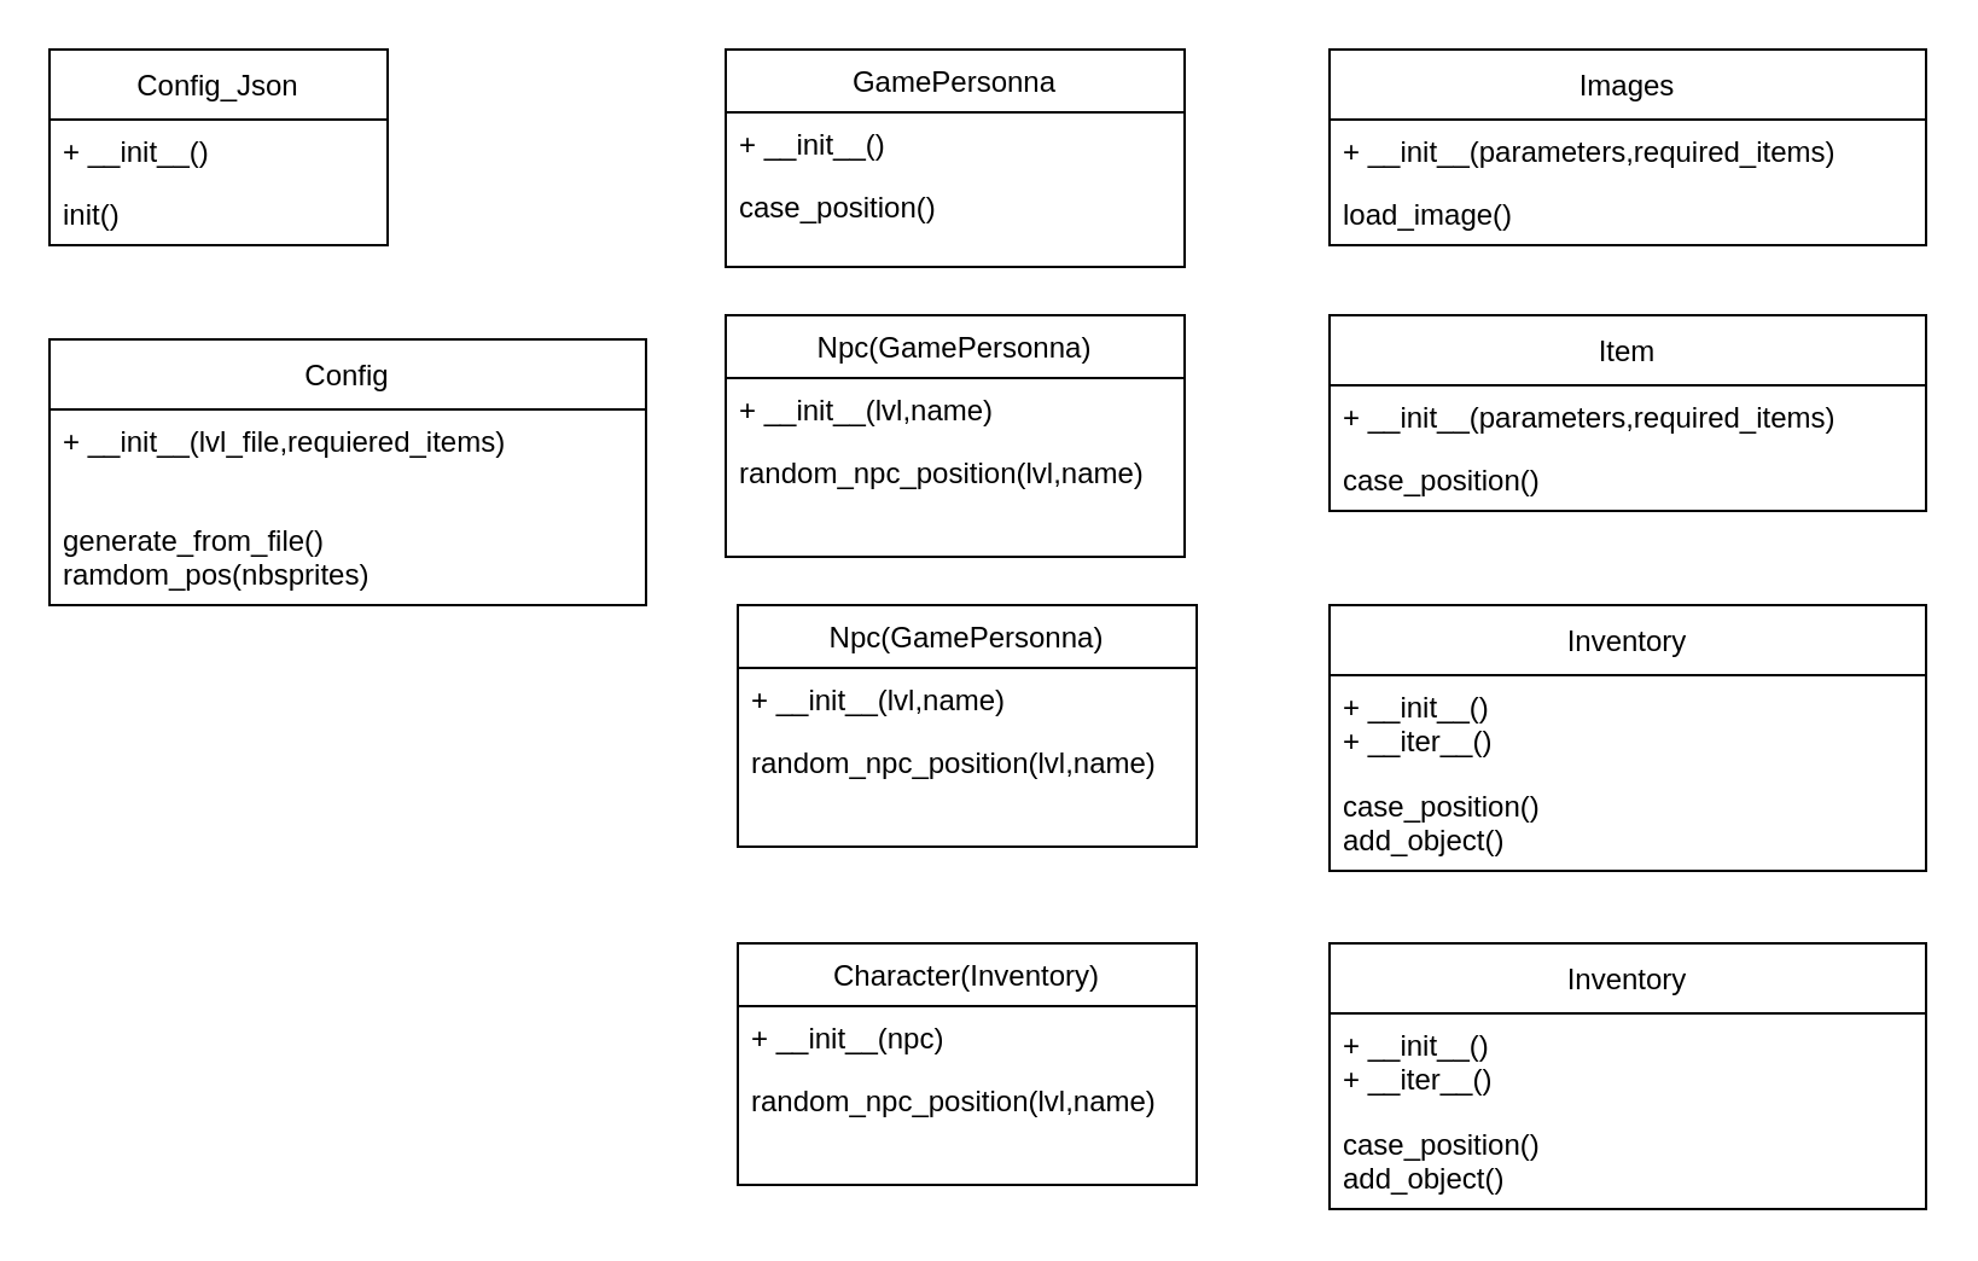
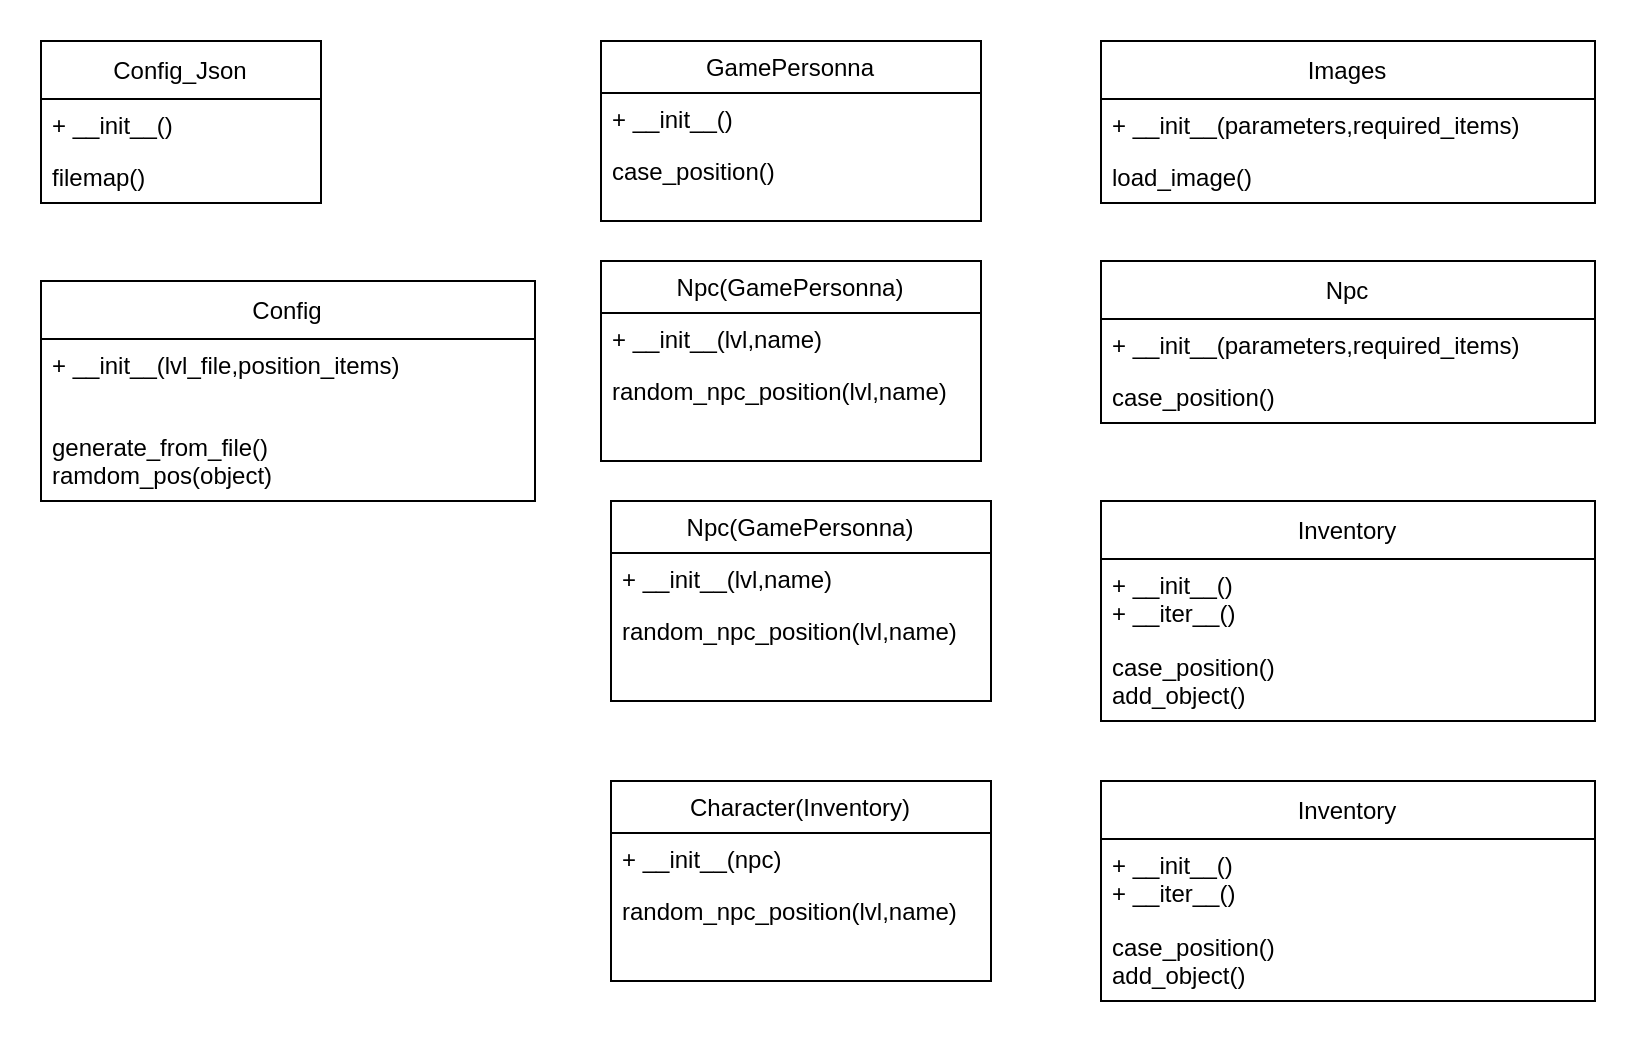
  <mxCell id="0" />
  <mxCell id="1" parent="0" />
  <mxCell id="2" value="Config_Json" style="swimlane;fontStyle=0;childLayout=stackLayout;horizontal=1;startSize=29;fillColor=none;horizontalStack=0;resizeParent=1;resizeParentMax=0;resizeLast=0;collapsible=1;marginBottom=0;" vertex="1" parent="1"><mxGeometry x="20" y="20" width="140" height="81" as="geometry" /></mxCell>
  <mxCell id="3" value="+ __init__()" style="text;strokeColor=none;fillColor=none;align=left;verticalAlign=top;spacingLeft=4;spacingRight=4;overflow=hidden;rotatable=0;points=[[0,0.5],[1,0.5]];portConstraint=eastwest;" vertex="1" parent="2"><mxGeometry y="29" width="140" height="26" as="geometry" /></mxCell>
- <mxCell id="4" value="init()" style="text;strokeColor=none;fillColor=none;align=left;verticalAlign=top;spacingLeft=4;spacingRight=4;overflow=hidden;rotatable=0;points=[[0,0.5],[1,0.5]];portConstraint=eastwest;" vertex="1" parent="2"><mxGeometry y="55" width="140" height="26" as="geometry" /></mxCell>
+ <mxCell id="4" value="filemap()" style="text;strokeColor=none;fillColor=none;align=left;verticalAlign=top;spacingLeft=4;spacingRight=4;overflow=hidden;rotatable=0;points=[[0,0.5],[1,0.5]];portConstraint=eastwest;" vertex="1" parent="2"><mxGeometry y="55" width="140" height="26" as="geometry" /></mxCell>
  <mxCell id="5" value="GamePersonna" style="swimlane;fontStyle=0;childLayout=stackLayout;horizontal=1;startSize=26;fillColor=none;horizontalStack=0;resizeParent=1;resizeParentMax=0;resizeLast=0;collapsible=1;marginBottom=0;" vertex="1" parent="1"><mxGeometry x="300" y="20" width="190" height="90" as="geometry" /></mxCell>
  <mxCell id="6" value="+ __init__()" style="text;strokeColor=none;fillColor=none;align=left;verticalAlign=top;spacingLeft=4;spacingRight=4;overflow=hidden;rotatable=0;points=[[0,0.5],[1,0.5]];portConstraint=eastwest;" vertex="1" parent="5"><mxGeometry y="26" width="190" height="26" as="geometry" /></mxCell>
  <mxCell id="7" value="case_position()&#10;" style="text;strokeColor=none;fillColor=none;align=left;verticalAlign=top;spacingLeft=4;spacingRight=4;overflow=hidden;rotatable=0;points=[[0,0.5],[1,0.5]];portConstraint=eastwest;" vertex="1" parent="5"><mxGeometry y="52" width="190" height="38" as="geometry" /></mxCell>
  <mxCell id="8" value="Npc(GamePersonna)" style="swimlane;fontStyle=0;childLayout=stackLayout;horizontal=1;startSize=26;fillColor=none;horizontalStack=0;resizeParent=1;resizeParentMax=0;resizeLast=0;collapsible=1;marginBottom=0;" vertex="1" parent="1"><mxGeometry x="300" y="130" width="190" height="100" as="geometry" /></mxCell>
  <mxCell id="9" value="+ __init__(lvl,name)" style="text;strokeColor=none;fillColor=none;align=left;verticalAlign=top;spacingLeft=4;spacingRight=4;overflow=hidden;rotatable=0;points=[[0,0.5],[1,0.5]];portConstraint=eastwest;" vertex="1" parent="8"><mxGeometry y="26" width="190" height="26" as="geometry" /></mxCell>
  <mxCell id="10" value="random_npc_position(lvl,name)&#10;" style="text;strokeColor=none;fillColor=none;align=left;verticalAlign=top;spacingLeft=4;spacingRight=4;overflow=hidden;rotatable=0;points=[[0,0.5],[1,0.5]];portConstraint=eastwest;" vertex="1" parent="8"><mxGeometry y="52" width="190" height="48" as="geometry" /></mxCell>
  <mxCell id="11" value="Npc(GamePersonna)" style="swimlane;fontStyle=0;childLayout=stackLayout;horizontal=1;startSize=26;fillColor=none;horizontalStack=0;resizeParent=1;resizeParentMax=0;resizeLast=0;collapsible=1;marginBottom=0;" vertex="1" parent="1"><mxGeometry x="305" y="250" width="190" height="100" as="geometry" /></mxCell>
  <mxCell id="12" value="+ __init__(lvl,name)" style="text;strokeColor=none;fillColor=none;align=left;verticalAlign=top;spacingLeft=4;spacingRight=4;overflow=hidden;rotatable=0;points=[[0,0.5],[1,0.5]];portConstraint=eastwest;" vertex="1" parent="11"><mxGeometry y="26" width="190" height="26" as="geometry" /></mxCell>
  <mxCell id="13" value="random_npc_position(lvl,name)&#10;" style="text;strokeColor=none;fillColor=none;align=left;verticalAlign=top;spacingLeft=4;spacingRight=4;overflow=hidden;rotatable=0;points=[[0,0.5],[1,0.5]];portConstraint=eastwest;" vertex="1" parent="11"><mxGeometry y="52" width="190" height="48" as="geometry" /></mxCell>
  <mxCell id="14" value="Character(Inventory)" style="swimlane;fontStyle=0;childLayout=stackLayout;horizontal=1;startSize=26;fillColor=none;horizontalStack=0;resizeParent=1;resizeParentMax=0;resizeLast=0;collapsible=1;marginBottom=0;" vertex="1" parent="1"><mxGeometry x="305" y="390" width="190" height="100" as="geometry" /></mxCell>
  <mxCell id="15" value="+ __init__(npc)" style="text;strokeColor=none;fillColor=none;align=left;verticalAlign=top;spacingLeft=4;spacingRight=4;overflow=hidden;rotatable=0;points=[[0,0.5],[1,0.5]];portConstraint=eastwest;" vertex="1" parent="14"><mxGeometry y="26" width="190" height="26" as="geometry" /></mxCell>
  <mxCell id="16" value="random_npc_position(lvl,name)&#10;" style="text;strokeColor=none;fillColor=none;align=left;verticalAlign=top;spacingLeft=4;spacingRight=4;overflow=hidden;rotatable=0;points=[[0,0.5],[1,0.5]];portConstraint=eastwest;" vertex="1" parent="14"><mxGeometry y="52" width="190" height="48" as="geometry" /></mxCell>
  <mxCell id="17" value="Images" style="swimlane;fontStyle=0;childLayout=stackLayout;horizontal=1;startSize=29;fillColor=none;horizontalStack=0;resizeParent=1;resizeParentMax=0;resizeLast=0;collapsible=1;marginBottom=0;" vertex="1" parent="1"><mxGeometry x="550" y="20" width="247" height="81" as="geometry" /></mxCell>
  <mxCell id="18" value="+ __init__(parameters,required_items)" style="text;strokeColor=none;fillColor=none;align=left;verticalAlign=top;spacingLeft=4;spacingRight=4;overflow=hidden;rotatable=0;points=[[0,0.5],[1,0.5]];portConstraint=eastwest;" vertex="1" parent="17"><mxGeometry y="29" width="247" height="26" as="geometry" /></mxCell>
  <mxCell id="19" value="load_image()" style="text;strokeColor=none;fillColor=none;align=left;verticalAlign=top;spacingLeft=4;spacingRight=4;overflow=hidden;rotatable=0;points=[[0,0.5],[1,0.5]];portConstraint=eastwest;" vertex="1" parent="17"><mxGeometry y="55" width="247" height="26" as="geometry" /></mxCell>
- <mxCell id="20" value="Item" style="swimlane;fontStyle=0;childLayout=stackLayout;horizontal=1;startSize=29;fillColor=none;horizontalStack=0;resizeParent=1;resizeParentMax=0;resizeLast=0;collapsible=1;marginBottom=0;" vertex="1" parent="1"><mxGeometry x="550" y="130" width="247" height="81" as="geometry" /></mxCell>
+ <mxCell id="20" value="Npc" style="swimlane;fontStyle=0;childLayout=stackLayout;horizontal=1;startSize=29;fillColor=none;horizontalStack=0;resizeParent=1;resizeParentMax=0;resizeLast=0;collapsible=1;marginBottom=0;" vertex="1" parent="1"><mxGeometry x="550" y="130" width="247" height="81" as="geometry" /></mxCell>
  <mxCell id="21" value="+ __init__(parameters,required_items)" style="text;strokeColor=none;fillColor=none;align=left;verticalAlign=top;spacingLeft=4;spacingRight=4;overflow=hidden;rotatable=0;points=[[0,0.5],[1,0.5]];portConstraint=eastwest;" vertex="1" parent="20"><mxGeometry y="29" width="247" height="26" as="geometry" /></mxCell>
  <mxCell id="22" value="case_position()&#10;" style="text;strokeColor=none;fillColor=none;align=left;verticalAlign=top;spacingLeft=4;spacingRight=4;overflow=hidden;rotatable=0;points=[[0,0.5],[1,0.5]];portConstraint=eastwest;" vertex="1" parent="20"><mxGeometry y="55" width="247" height="26" as="geometry" /></mxCell>
  <mxCell id="23" value="Inventory" style="swimlane;fontStyle=0;childLayout=stackLayout;horizontal=1;startSize=29;fillColor=none;horizontalStack=0;resizeParent=1;resizeParentMax=0;resizeLast=0;collapsible=1;marginBottom=0;" vertex="1" parent="1"><mxGeometry x="550" y="250" width="247" height="110" as="geometry" /></mxCell>
  <mxCell id="24" value="+ __init__()&#10;+ __iter__()&#10;&#10;&#10;" style="text;strokeColor=none;fillColor=none;align=left;verticalAlign=top;spacingLeft=4;spacingRight=4;overflow=hidden;rotatable=0;points=[[0,0.5],[1,0.5]];portConstraint=eastwest;" vertex="1" parent="23"><mxGeometry y="29" width="247" height="41" as="geometry" /></mxCell>
  <mxCell id="25" value="case_position()&#10;add_object()&#10;" style="text;strokeColor=none;fillColor=none;align=left;verticalAlign=top;spacingLeft=4;spacingRight=4;overflow=hidden;rotatable=0;points=[[0,0.5],[1,0.5]];portConstraint=eastwest;" vertex="1" parent="23"><mxGeometry y="70" width="247" height="40" as="geometry" /></mxCell>
  <mxCell id="26" value="Inventory" style="swimlane;fontStyle=0;childLayout=stackLayout;horizontal=1;startSize=29;fillColor=none;horizontalStack=0;resizeParent=1;resizeParentMax=0;resizeLast=0;collapsible=1;marginBottom=0;" vertex="1" parent="1"><mxGeometry x="550" y="390" width="247" height="110" as="geometry" /></mxCell>
  <mxCell id="27" value="+ __init__()&#10;+ __iter__()&#10;&#10;&#10;" style="text;strokeColor=none;fillColor=none;align=left;verticalAlign=top;spacingLeft=4;spacingRight=4;overflow=hidden;rotatable=0;points=[[0,0.5],[1,0.5]];portConstraint=eastwest;" vertex="1" parent="26"><mxGeometry y="29" width="247" height="41" as="geometry" /></mxCell>
  <mxCell id="28" value="case_position()&#10;add_object()&#10;" style="text;strokeColor=none;fillColor=none;align=left;verticalAlign=top;spacingLeft=4;spacingRight=4;overflow=hidden;rotatable=0;points=[[0,0.5],[1,0.5]];portConstraint=eastwest;" vertex="1" parent="26"><mxGeometry y="70" width="247" height="40" as="geometry" /></mxCell>
  <mxCell id="29" value="Config" style="swimlane;fontStyle=0;childLayout=stackLayout;horizontal=1;startSize=29;fillColor=none;horizontalStack=0;resizeParent=1;resizeParentMax=0;resizeLast=0;collapsible=1;marginBottom=0;" vertex="1" parent="1"><mxGeometry x="20" y="140" width="247" height="110" as="geometry" /></mxCell>
- <mxCell id="30" value="+ __init__(lvl_file,requiered_items)" style="text;strokeColor=none;fillColor=none;align=left;verticalAlign=top;spacingLeft=4;spacingRight=4;overflow=hidden;rotatable=0;points=[[0,0.5],[1,0.5]];portConstraint=eastwest;" vertex="1" parent="29"><mxGeometry y="29" width="247" height="41" as="geometry" /></mxCell>
- <mxCell id="31" value="generate_from_file()&#10;ramdom_pos(nbsprites)&#10;" style="text;strokeColor=none;fillColor=none;align=left;verticalAlign=top;spacingLeft=4;spacingRight=4;overflow=hidden;rotatable=0;points=[[0,0.5],[1,0.5]];portConstraint=eastwest;" vertex="1" parent="29"><mxGeometry y="70" width="247" height="40" as="geometry" /></mxCell>
+ <mxCell id="30" value="+ __init__(lvl_file,position_items)" style="text;strokeColor=none;fillColor=none;align=left;verticalAlign=top;spacingLeft=4;spacingRight=4;overflow=hidden;rotatable=0;points=[[0,0.5],[1,0.5]];portConstraint=eastwest;" vertex="1" parent="29"><mxGeometry y="29" width="247" height="41" as="geometry" /></mxCell>
+ <mxCell id="31" value="generate_from_file()&#10;ramdom_pos(object)&#10;" style="text;strokeColor=none;fillColor=none;align=left;verticalAlign=top;spacingLeft=4;spacingRight=4;overflow=hidden;rotatable=0;points=[[0,0.5],[1,0.5]];portConstraint=eastwest;" vertex="1" parent="29"><mxGeometry y="70" width="247" height="40" as="geometry" /></mxCell>
